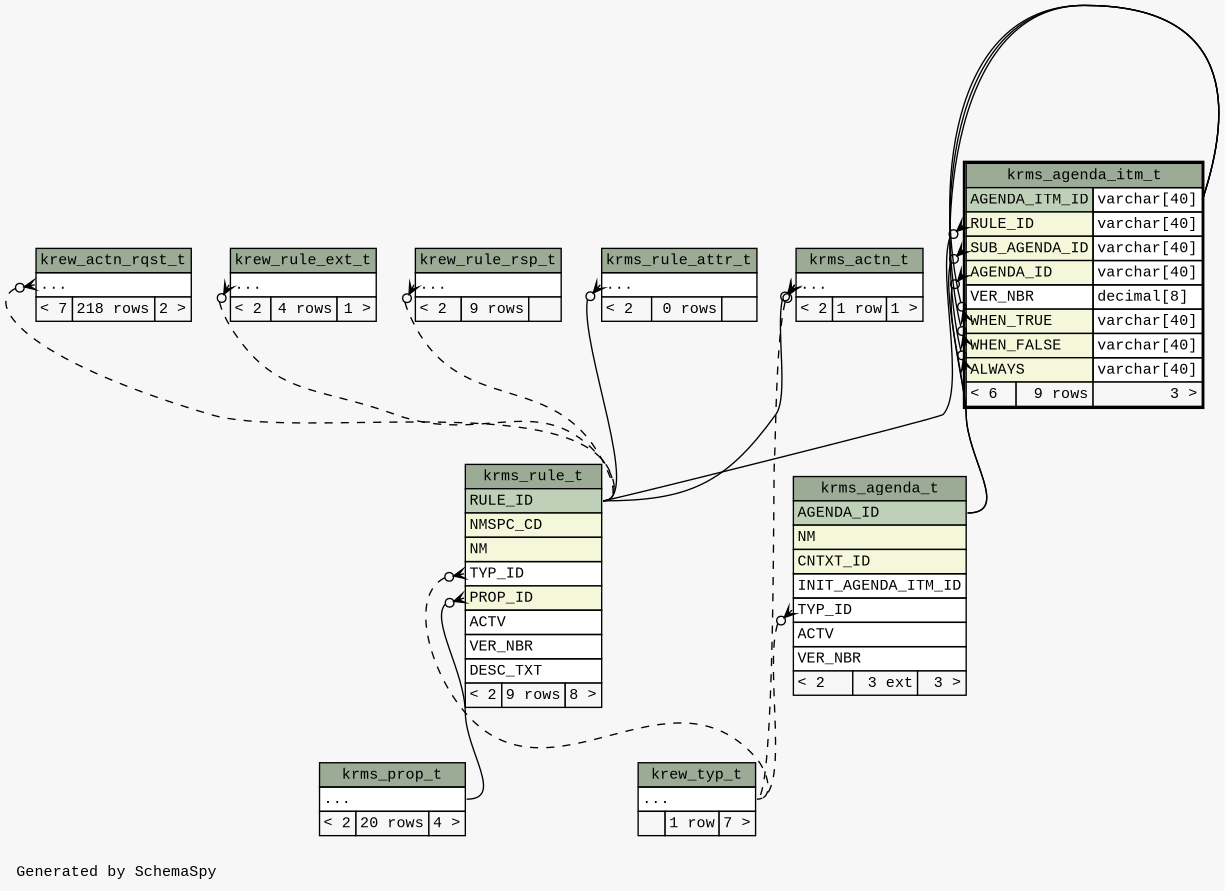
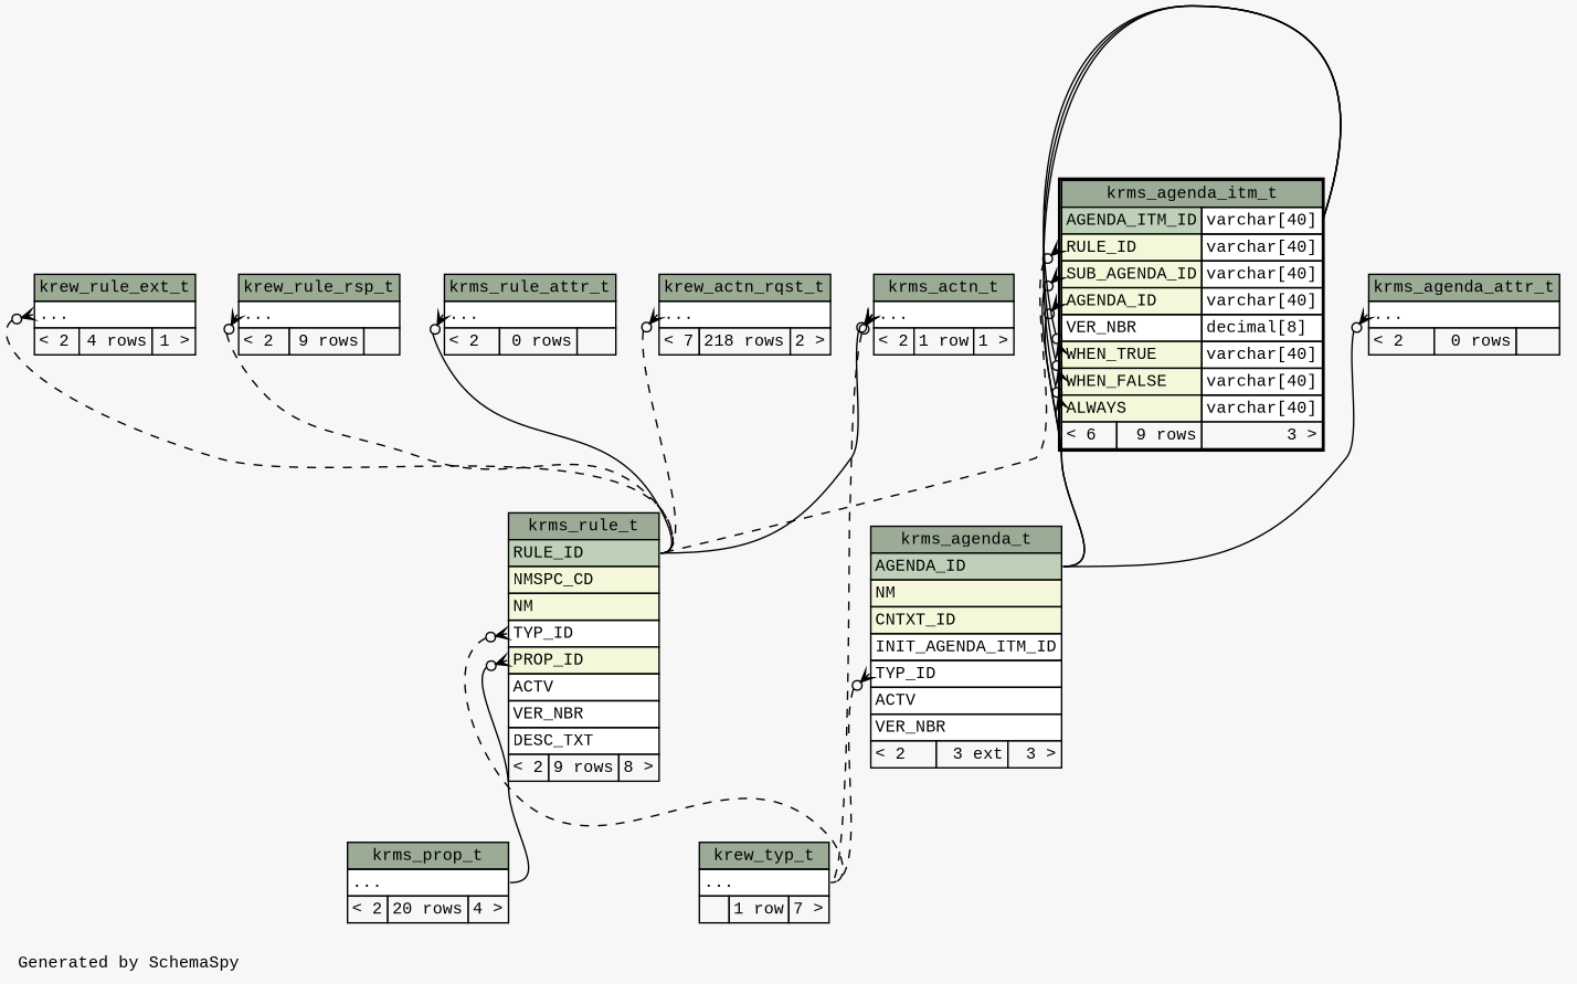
  digraph {
    bgcolor="#f7f7f7"
    fontname="Liberation Mono"
    fontsize=11
    label="\nGenerated by SchemaSpy"
    labeljust=l
    nodesep=0.18
    rankdir=TB
    ranksep=0.46
    node [fontname="Liberation Mono" fontsize=11 shape=plaintext]
    edge [arrowhead=none arrowsize=0.8 arrowtail=crowodot dir=back fontname="Liberation Mono" headport="RULE_ID:e" tailport="elipses:w"]
    n1 [label=<     <TABLE BORDER="0" CELLBORDER="1" CELLSPACING="0" BGCOLOR="#ffffff">       <TR><TD COLSPAN="3" BGCOLOR="#9bab96" ALIGN="CENTER">krew_actn_rqst_t</TD></TR>       <TR><TD PORT="elipses" COLSPAN="3" ALIGN="LEFT">...</TD></TR>       <TR><TD ALIGN="LEFT" BGCOLOR="#f7f7f7">&lt; 7</TD><TD ALIGN="RIGHT" BGCOLOR="#f7f7f7">218 rows</TD><TD ALIGN="RIGHT" BGCOLOR="#f7f7f7">2 &gt;</TD></TR>     </TABLE>>]
    n2 [label=<     <TABLE BORDER="0" CELLBORDER="1" CELLSPACING="0" BGCOLOR="#ffffff">       <TR><TD COLSPAN="3" BGCOLOR="#9bab96" ALIGN="CENTER">krms_rule_t</TD></TR>       <TR><TD PORT="RULE_ID" COLSPAN="3" BGCOLOR="#bed1b8" ALIGN="LEFT">RULE_ID</TD></TR>       <TR><TD PORT="NMSPC_CD" COLSPAN="3" BGCOLOR="#f4f7da" ALIGN="LEFT">NMSPC_CD</TD></TR>       <TR><TD PORT="NM" COLSPAN="3" BGCOLOR="#f4f7da" ALIGN="LEFT">NM</TD></TR>       <TR><TD PORT="TYP_ID" COLSPAN="3" ALIGN="LEFT">TYP_ID</TD></TR>       <TR><TD PORT="PROP_ID" COLSPAN="3" BGCOLOR="#f4f7da" ALIGN="LEFT">PROP_ID</TD></TR>       <TR><TD PORT="ACTV" COLSPAN="3" ALIGN="LEFT">ACTV</TD></TR>       <TR><TD PORT="VER_NBR" COLSPAN="3" ALIGN="LEFT">VER_NBR</TD></TR>       <TR><TD PORT="DESC_TXT" COLSPAN="3" ALIGN="LEFT">DESC_TXT</TD></TR>       <TR><TD ALIGN="LEFT" BGCOLOR="#f7f7f7">&lt; 2</TD><TD ALIGN="RIGHT" BGCOLOR="#f7f7f7">9 rows</TD><TD ALIGN="RIGHT" BGCOLOR="#f7f7f7">8 &gt;</TD></TR>     </TABLE>>]
    n3 [label=<     <TABLE BORDER="0" CELLBORDER="1" CELLSPACING="0" BGCOLOR="#ffffff">       <TR><TD COLSPAN="3" BGCOLOR="#9bab96" ALIGN="CENTER">krew_typ_t</TD></TR>       <TR><TD PORT="elipses" COLSPAN="3" ALIGN="LEFT">...</TD></TR>       <TR><TD ALIGN="LEFT" BGCOLOR="#f7f7f7">  </TD><TD ALIGN="RIGHT" BGCOLOR="#f7f7f7">1 row</TD><TD ALIGN="RIGHT" BGCOLOR="#f7f7f7">7 &gt;</TD></TR>     </TABLE>>]
    n4 [label=<     <TABLE BORDER="0" CELLBORDER="1" CELLSPACING="0" BGCOLOR="#ffffff">       <TR><TD COLSPAN="3" BGCOLOR="#9bab96" ALIGN="CENTER">krms_prop_t</TD></TR>       <TR><TD PORT="elipses" COLSPAN="3" ALIGN="LEFT">...</TD></TR>       <TR><TD ALIGN="LEFT" BGCOLOR="#f7f7f7">&lt; 2</TD><TD ALIGN="RIGHT" BGCOLOR="#f7f7f7">20 rows</TD><TD ALIGN="RIGHT" BGCOLOR="#f7f7f7">4 &gt;</TD></TR>     </TABLE>>]
    n5 [label=<     <TABLE BORDER="0" CELLBORDER="1" CELLSPACING="0" BGCOLOR="#ffffff">       <TR><TD COLSPAN="3" BGCOLOR="#9bab96" ALIGN="CENTER">krew_rule_ext_t</TD></TR>       <TR><TD PORT="elipses" COLSPAN="3" ALIGN="LEFT">...</TD></TR>       <TR><TD ALIGN="LEFT" BGCOLOR="#f7f7f7">&lt; 2</TD><TD ALIGN="RIGHT" BGCOLOR="#f7f7f7">4 rows</TD><TD ALIGN="RIGHT" BGCOLOR="#f7f7f7">1 &gt;</TD></TR>     </TABLE>>]
    n6 [label=<     <TABLE BORDER="0" CELLBORDER="1" CELLSPACING="0" BGCOLOR="#ffffff">       <TR><TD COLSPAN="3" BGCOLOR="#9bab96" ALIGN="CENTER">krew_rule_rsp_t</TD></TR>       <TR><TD PORT="elipses" COLSPAN="3" ALIGN="LEFT">...</TD></TR>       <TR><TD ALIGN="LEFT" BGCOLOR="#f7f7f7">&lt; 2</TD><TD ALIGN="RIGHT" BGCOLOR="#f7f7f7">9 rows</TD><TD ALIGN="RIGHT" BGCOLOR="#f7f7f7">  </TD></TR>     </TABLE>>]
    n7 [label=<     <TABLE BORDER="0" CELLBORDER="1" CELLSPACING="0" BGCOLOR="#ffffff">       <TR><TD COLSPAN="3" BGCOLOR="#9bab96" ALIGN="CENTER">krms_actn_t</TD></TR>       <TR><TD PORT="elipses" COLSPAN="3" ALIGN="LEFT">...</TD></TR>       <TR><TD ALIGN="LEFT" BGCOLOR="#f7f7f7">&lt; 2</TD><TD ALIGN="RIGHT" BGCOLOR="#f7f7f7">1 row</TD><TD ALIGN="RIGHT" BGCOLOR="#f7f7f7">1 &gt;</TD></TR>     </TABLE>>]
+   n8 [label=<     <TABLE BORDER="0" CELLBORDER="1" CELLSPACING="0" BGCOLOR="#ffffff">       <TR><TD COLSPAN="3" BGCOLOR="#9bab96" ALIGN="CENTER">krms_agenda_attr_t</TD></TR>       <TR><TD PORT="elipses" COLSPAN="3" ALIGN="LEFT">...</TD></TR>       <TR><TD ALIGN="LEFT" BGCOLOR="#f7f7f7">&lt; 2</TD><TD ALIGN="RIGHT" BGCOLOR="#f7f7f7">0 rows</TD><TD ALIGN="RIGHT" BGCOLOR="#f7f7f7">  </TD></TR>     </TABLE>>]
    n9 [label=<     <TABLE BORDER="0" CELLBORDER="1" CELLSPACING="0" BGCOLOR="#ffffff">       <TR><TD COLSPAN="3" BGCOLOR="#9bab96" ALIGN="CENTER">krms_agenda_t</TD></TR>       <TR><TD PORT="AGENDA_ID" COLSPAN="3" BGCOLOR="#bed1b8" ALIGN="LEFT">AGENDA_ID</TD></TR>       <TR><TD PORT="NM" COLSPAN="3" BGCOLOR="#f4f7da" ALIGN="LEFT">NM</TD></TR>       <TR><TD PORT="CNTXT_ID" COLSPAN="3" BGCOLOR="#f4f7da" ALIGN="LEFT">CNTXT_ID</TD></TR>       <TR><TD PORT="INIT_AGENDA_ITM_ID" COLSPAN="3" ALIGN="LEFT">INIT_AGENDA_ITM_ID</TD></TR>       <TR><TD PORT="TYP_ID" COLSPAN="3" ALIGN="LEFT">TYP_ID</TD></TR>       <TR><TD PORT="ACTV" COLSPAN="3" ALIGN="LEFT">ACTV</TD></TR>       <TR><TD PORT="VER_NBR" COLSPAN="3" ALIGN="LEFT">VER_NBR</TD></TR>       <TR><TD ALIGN="LEFT" BGCOLOR="#f7f7f7">&lt; 2</TD><TD ALIGN="RIGHT" BGCOLOR="#f7f7f7">3 ext</TD><TD ALIGN="RIGHT" BGCOLOR="#f7f7f7">3 &gt;</TD></TR>     </TABLE>>]
    n10 [label=<     <TABLE BORDER="2" CELLBORDER="1" CELLSPACING="0" BGCOLOR="#ffffff">       <TR><TD COLSPAN="3" BGCOLOR="#9bab96" ALIGN="CENTER">krms_agenda_itm_t</TD></TR>       <TR><TD PORT="AGENDA_ITM_ID" COLSPAN="2" BGCOLOR="#bed1b8" ALIGN="LEFT">AGENDA_ITM_ID</TD><TD PORT="AGENDA_ITM_ID.type" ALIGN="LEFT">varchar[40]</TD></TR>       <TR><TD PORT="RULE_ID" COLSPAN="2" BGCOLOR="#f4f7da" ALIGN="LEFT">RULE_ID</TD><TD PORT="RULE_ID.type" ALIGN="LEFT">varchar[40]</TD></TR>       <TR><TD PORT="SUB_AGENDA_ID" COLSPAN="2" BGCOLOR="#f4f7da" ALIGN="LEFT">SUB_AGENDA_ID</TD><TD PORT="SUB_AGENDA_ID.type" ALIGN="LEFT">varchar[40]</TD></TR>       <TR><TD PORT="AGENDA_ID" COLSPAN="2" BGCOLOR="#f4f7da" ALIGN="LEFT">AGENDA_ID</TD><TD PORT="AGENDA_ID.type" ALIGN="LEFT">varchar[40]</TD></TR>       <TR><TD PORT="VER_NBR" COLSPAN="2" ALIGN="LEFT">VER_NBR</TD><TD PORT="VER_NBR.type" ALIGN="LEFT">decimal[8]</TD></TR>       <TR><TD PORT="WHEN_TRUE" COLSPAN="2" BGCOLOR="#f4f7da" ALIGN="LEFT">WHEN_TRUE</TD><TD PORT="WHEN_TRUE.type" ALIGN="LEFT">varchar[40]</TD></TR>       <TR><TD PORT="WHEN_FALSE" COLSPAN="2" BGCOLOR="#f4f7da" ALIGN="LEFT">WHEN_FALSE</TD><TD PORT="WHEN_FALSE.type" ALIGN="LEFT">varchar[40]</TD></TR>       <TR><TD PORT="ALWAYS" COLSPAN="2" BGCOLOR="#f4f7da" ALIGN="LEFT">ALWAYS</TD><TD PORT="ALWAYS.type" ALIGN="LEFT">varchar[40]</TD></TR>       <TR><TD ALIGN="LEFT" BGCOLOR="#f7f7f7">&lt; 6</TD><TD ALIGN="RIGHT" BGCOLOR="#f7f7f7">9 rows</TD><TD ALIGN="RIGHT" BGCOLOR="#f7f7f7">3 &gt;</TD></TR>     </TABLE>>]
    n11 [label=<     <TABLE BORDER="0" CELLBORDER="1" CELLSPACING="0" BGCOLOR="#ffffff">       <TR><TD COLSPAN="3" BGCOLOR="#9bab96" ALIGN="CENTER">krms_rule_attr_t</TD></TR>       <TR><TD PORT="elipses" COLSPAN="3" ALIGN="LEFT">...</TD></TR>       <TR><TD ALIGN="LEFT" BGCOLOR="#f7f7f7">&lt; 2</TD><TD ALIGN="RIGHT" BGCOLOR="#f7f7f7">0 rows</TD><TD ALIGN="RIGHT" BGCOLOR="#f7f7f7">  </TD></TR>     </TABLE>>]
    n1 -> n2 [style=dashed]
    n2 -> n3 [headport="elipses:e" style=dashed tailport="TYP_ID:w"]
    n2 -> n4 [headport="elipses:e" tailport="PROP_ID:w"]
    n5 -> n2 [style=dashed]
    n6 -> n2 [style=dashed]
    n7 -> n2
    n7 -> n3 [headport="elipses:e" style=dashed]
+   n8 -> n9 [headport="AGENDA_ID:e"]
    n9 -> n3 [headport="elipses:e" style=dashed tailport="TYP_ID:w"]
-   n10 -> n2 [tailport="RULE_ID:w"]
+   n10 -> n2 [tailport="RULE_ID:w" style=dashed]
    n10 -> n9 [headport="AGENDA_ID:e" tailport="AGENDA_ID:w"]
    n10 -> n9 [headport="AGENDA_ID:e" tailport="SUB_AGENDA_ID:w"]
    n10 -> n10 [headport="AGENDA_ITM_ID.type:e" tailport="ALWAYS:w"]
    n10 -> n10 [headport="AGENDA_ITM_ID.type:e" tailport="WHEN_FALSE:w"]
    n10 -> n10 [headport="AGENDA_ITM_ID.type:e" tailport="WHEN_TRUE:w"]
    n11 -> n2
  }
